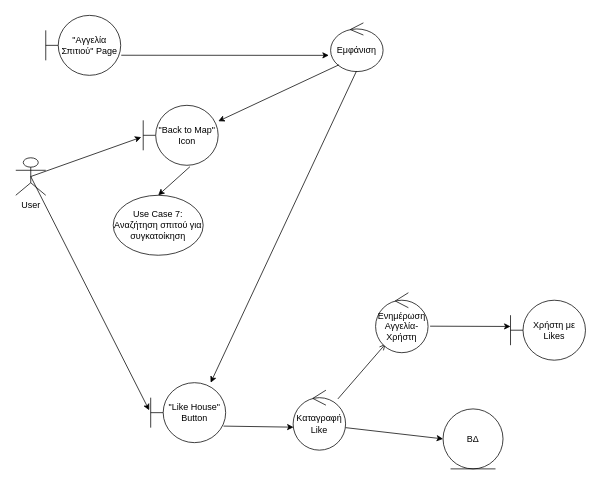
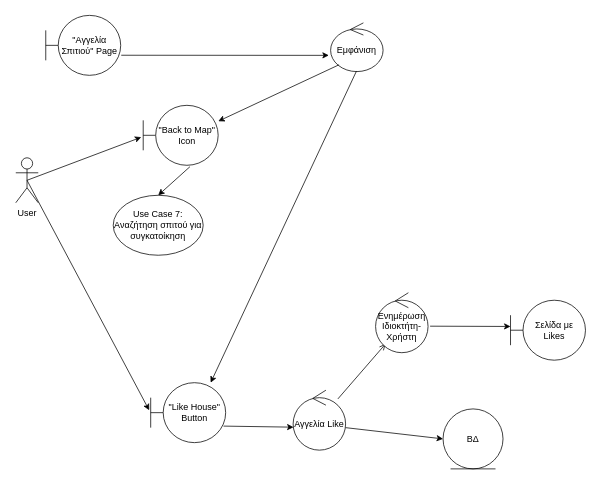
  <mxCell id="0" />
  <mxCell id="1" parent="0" />
- <mxCell id="2" value="User&lt;div&gt;&lt;br&gt;&lt;/div&gt;" style="shape=umlActor;verticalLabelPosition=bottom;verticalAlign=top;html=1;outlineConnect=0;rounded=1;" parent="1" vertex="1"><mxGeometry x="20" y="210" width="40" height="50" as="geometry" /></mxCell>
+ <mxCell id="2" value="User&lt;div&gt;&lt;br&gt;&lt;/div&gt;" style="shape=umlActor;verticalLabelPosition=bottom;verticalAlign=top;html=1;outlineConnect=0;rounded=1;" parent="1" vertex="1"><mxGeometry x="20" y="210" width="30" height="60" as="geometry" /></mxCell>
  <mxCell id="3" value="&quot;Αγγελία Σπιτιού&quot; Page" style="shape=umlBoundary;whiteSpace=wrap;html=1;rounded=1;" parent="1" vertex="1"><mxGeometry x="60" y="20" width="100" height="80" as="geometry" /></mxCell>
  <mxCell id="4" value="" style="endArrow=classic;html=1;rounded=1;exitX=1.007;exitY=0.665;exitDx=0;exitDy=0;exitPerimeter=0;entryX=-0.034;entryY=0.667;entryDx=0;entryDy=0;entryPerimeter=0;" parent="1" source="3" target="5" edge="1"><mxGeometry width="50" height="50" relative="1" as="geometry"><mxPoint x="370" y="450" as="sourcePoint" /><mxPoint x="470" y="130" as="targetPoint" /></mxGeometry></mxCell>
  <mxCell id="5" value="Eμφάνιση" style="ellipse;shape=umlControl;whiteSpace=wrap;html=1;rounded=1;" parent="1" vertex="1"><mxGeometry x="440" y="30" width="70" height="65" as="geometry" /></mxCell>
  <mxCell id="6" value="&quot;Like House&quot;&lt;div&gt;Button&lt;/div&gt;" style="shape=umlBoundary;whiteSpace=wrap;html=1;rounded=1;" parent="1" vertex="1"><mxGeometry x="200" y="510" width="100" height="80" as="geometry" /></mxCell>
  <mxCell id="7" value="" style="endArrow=classic;html=1;rounded=1;entryX=0.8;entryY=0;entryDx=0;entryDy=0;entryPerimeter=0;exitX=0.494;exitY=0.987;exitDx=0;exitDy=0;exitPerimeter=0;" parent="1" source="5" target="6" edge="1"><mxGeometry width="50" height="50" relative="1" as="geometry"><mxPoint x="490" y="150" as="sourcePoint" /><mxPoint x="420" y="500" as="targetPoint" /></mxGeometry></mxCell>
  <mxCell id="8" value="&quot;Back to Map&quot; Icon" style="shape=umlBoundary;whiteSpace=wrap;html=1;rounded=1;" parent="1" vertex="1"><mxGeometry x="190" y="140" width="100" height="80" as="geometry" /></mxCell>
  <mxCell id="9" value="" style="endArrow=classic;html=1;rounded=1;exitX=0.161;exitY=0.86;exitDx=0;exitDy=0;exitPerimeter=0;entryX=1.002;entryY=0.265;entryDx=0;entryDy=0;entryPerimeter=0;" parent="1" source="5" target="8" edge="1"><mxGeometry width="50" height="50" relative="1" as="geometry"><mxPoint x="380" y="330" as="sourcePoint" /><mxPoint x="460" y="360" as="targetPoint" /></mxGeometry></mxCell>
  <mxCell id="10" value="" style="endArrow=classic;html=1;rounded=1;exitX=0.5;exitY=0.5;exitDx=0;exitDy=0;exitPerimeter=0;entryX=-0.02;entryY=0.46;entryDx=0;entryDy=0;entryPerimeter=0;" parent="1" source="2" target="6" edge="1"><mxGeometry width="50" height="50" relative="1" as="geometry"><mxPoint x="260" y="380" as="sourcePoint" /><mxPoint x="310" y="330" as="targetPoint" /></mxGeometry></mxCell>
  <mxCell id="11" value="" style="endArrow=classic;html=1;rounded=1;exitX=0.5;exitY=0.5;exitDx=0;exitDy=0;exitPerimeter=0;entryX=-0.026;entryY=0.532;entryDx=0;entryDy=0;entryPerimeter=0;" parent="1" source="2" target="8" edge="1"><mxGeometry width="50" height="50" relative="1" as="geometry"><mxPoint x="150" y="460" as="sourcePoint" /><mxPoint x="270" y="330" as="targetPoint" /></mxGeometry></mxCell>
  <mxCell id="12" value="Use Case 7: Aναζήτηση σπιτού για συγκατοίκηση" style="ellipse;whiteSpace=wrap;html=1;rounded=1;" parent="1" vertex="1"><mxGeometry x="150" y="260" width="120" height="80" as="geometry" /></mxCell>
  <mxCell id="13" value="" style="endArrow=classic;html=1;rounded=1;entryX=0.5;entryY=0;entryDx=0;entryDy=0;exitX=0.623;exitY=1.024;exitDx=0;exitDy=0;exitPerimeter=0;" parent="1" source="8" target="12" edge="1"><mxGeometry width="50" height="50" relative="1" as="geometry"><mxPoint x="250" y="540" as="sourcePoint" /><mxPoint x="300" y="490" as="targetPoint" /></mxGeometry></mxCell>
  <mxCell id="14" value="" style="endArrow=classic;html=1;rounded=1;exitX=0.971;exitY=0.724;exitDx=0;exitDy=0;exitPerimeter=0;entryX=0.008;entryY=0.617;entryDx=0;entryDy=0;entryPerimeter=0;" parent="1" source="6" target="15" edge="1"><mxGeometry width="50" height="50" relative="1" as="geometry"><mxPoint x="240" y="600" as="sourcePoint" /><mxPoint x="440" y="568" as="targetPoint" /></mxGeometry></mxCell>
- <mxCell id="15" value="Καταγραφή Like" style="ellipse;shape=umlControl;whiteSpace=wrap;html=1;rounded=1;" parent="1" vertex="1"><mxGeometry x="390" y="520" width="70" height="80" as="geometry" /></mxCell>
+ <mxCell id="15" value="Αγγελία Like" style="ellipse;shape=umlControl;whiteSpace=wrap;html=1;rounded=1;" parent="1" vertex="1"><mxGeometry x="390" y="520" width="70" height="80" as="geometry" /></mxCell>
  <mxCell id="16" value="" style="endArrow=classic;html=1;rounded=1;entryX=0;entryY=0.5;entryDx=0;entryDy=0;" parent="1" target="17" edge="1"><mxGeometry width="50" height="50" relative="1" as="geometry"><mxPoint x="460" y="570" as="sourcePoint" /><mxPoint x="590" y="570" as="targetPoint" /></mxGeometry></mxCell>
  <mxCell id="17" value="ΒΔ" style="ellipse;shape=umlEntity;whiteSpace=wrap;html=1;rounded=1;" parent="1" vertex="1"><mxGeometry x="590" y="545" width="80" height="80" as="geometry" /></mxCell>
  <mxCell id="18" value="" style="endArrow=open;html=1;rounded=1;entryX=0.188;entryY=0.856;entryDx=0;entryDy=0;entryPerimeter=0;" parent="1" source="15" target="19" edge="1"><mxGeometry width="50" height="50" relative="1" as="geometry"><mxPoint x="470" y="480" as="sourcePoint" /><mxPoint x="520" y="430" as="targetPoint" /></mxGeometry></mxCell>
- <mxCell id="19" value="Ενημέρωση Αγγελία-Χρήστη" style="ellipse;shape=umlControl;whiteSpace=wrap;html=1;rounded=1;" parent="1" vertex="1"><mxGeometry x="500" y="390" width="70" height="80" as="geometry" /></mxCell>
+ <mxCell id="19" value="Ενημέρωση Ιδιοκτήτη-Χρήστη" style="ellipse;shape=umlControl;whiteSpace=wrap;html=1;rounded=1;" parent="1" vertex="1"><mxGeometry x="500" y="390" width="70" height="80" as="geometry" /></mxCell>
  <mxCell id="20" value="" style="endArrow=classic;html=1;rounded=1;exitX=1.039;exitY=0.558;exitDx=0;exitDy=0;exitPerimeter=0;" parent="1" source="19" edge="1"><mxGeometry width="50" height="50" relative="1" as="geometry"><mxPoint x="590" y="440" as="sourcePoint" /><mxPoint x="680" y="435" as="targetPoint" /></mxGeometry></mxCell>
- <mxCell id="21" value="Χρήστη με Likes" style="shape=umlBoundary;whiteSpace=wrap;html=1;rounded=1;" parent="1" vertex="1"><mxGeometry x="680" y="400" width="100" height="80" as="geometry" /></mxCell>
+ <mxCell id="21" value="Σελίδα με Likes" style="shape=umlBoundary;whiteSpace=wrap;html=1;rounded=1;" parent="1" vertex="1"><mxGeometry x="680" y="400" width="100" height="80" as="geometry" /></mxCell>
